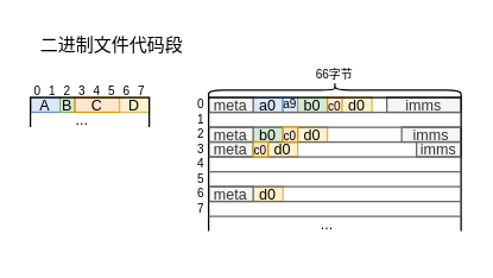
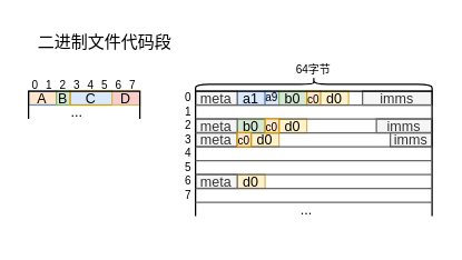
  <mxCell id="0" />
  <mxCell id="1" parent="0" />
- <mxCell id="2" value="A" style="rounded=0;whiteSpace=wrap;html=1;fontSize=10;fillColor=#dae8fc;strokeColor=#6c8ebf;" parent="1" vertex="1"><mxGeometry x="20" y="65" width="20" height="10" as="geometry" /></mxCell>
+ <mxCell id="2" value="A" style="rounded=0;whiteSpace=wrap;html=1;fontSize=10;fillColor=#ffe6cc;strokeColor=#6c8ebf;" parent="1" vertex="1"><mxGeometry x="20" y="65" width="20" height="10" as="geometry" /></mxCell>
  <mxCell id="3" value="B" style="rounded=0;whiteSpace=wrap;html=1;fontSize=10;fillColor=#d5e8d4;strokeColor=#82b366;" parent="1" vertex="1"><mxGeometry x="40" y="65" width="10" height="10" as="geometry" /></mxCell>
- <mxCell id="4" value="C" style="rounded=0;whiteSpace=wrap;html=1;fontSize=10;fillColor=#ffe6cc;strokeColor=#d79b00;" parent="1" vertex="1"><mxGeometry x="50" y="65" width="30" height="10" as="geometry" /></mxCell>
- <mxCell id="5" value="D" style="rounded=0;whiteSpace=wrap;html=1;fontSize=10;fillColor=#fff2cc;strokeColor=#d6b656;" parent="1" vertex="1"><mxGeometry x="80" y="65" width="20" height="10" as="geometry" /></mxCell>
- <mxCell id="6" value="&lt;font style=&quot;font-size: 10px;&quot;&gt;a0&lt;/font&gt;" style="rounded=0;whiteSpace=wrap;html=1;fontSize=8;fillColor=#dae8fc;strokeColor=#6c8ebf;" parent="1" vertex="1"><mxGeometry x="170" y="65" width="20" height="10" as="geometry" /></mxCell>
+ <mxCell id="4" value="C" style="rounded=0;whiteSpace=wrap;html=1;fontSize=10;fillColor=#dae8fc;strokeColor=#d79b00;" parent="1" vertex="1"><mxGeometry x="50" y="65" width="30" height="10" as="geometry" /></mxCell>
+ <mxCell id="5" value="D" style="rounded=0;whiteSpace=wrap;html=1;fontSize=10;fillColor=#f8cecc;strokeColor=#d6b656;" parent="1" vertex="1"><mxGeometry x="80" y="65" width="20" height="10" as="geometry" /></mxCell>
+ <mxCell id="6" value="&lt;font style=&quot;font-size: 10px;&quot;&gt;a1&lt;/font&gt;" style="rounded=0;whiteSpace=wrap;html=1;fontSize=8;fillColor=#dae8fc;strokeColor=#6c8ebf;" parent="1" vertex="1"><mxGeometry x="170" y="65" width="20" height="10" as="geometry" /></mxCell>
  <mxCell id="7" value="a9" style="rounded=0;whiteSpace=wrap;html=1;fontSize=8;fillColor=#dae8fc;strokeColor=#6c8ebf;" parent="1" vertex="1"><mxGeometry x="190" y="65" width="10" height="10" as="geometry" /></mxCell>
  <mxCell id="8" value="b0" style="rounded=0;whiteSpace=wrap;html=1;fontSize=10;fillColor=#d5e8d4;strokeColor=#82b366;" parent="1" vertex="1"><mxGeometry x="200" y="65" width="20" height="10" as="geometry" /></mxCell>
  <mxCell id="9" value="&lt;font style=&quot;font-size: 8px;&quot;&gt;c0&lt;/font&gt;" style="rounded=0;whiteSpace=wrap;html=1;fontSize=10;fillColor=#ffe6cc;strokeColor=#d79b00;" parent="1" vertex="1"><mxGeometry x="220" y="65" width="10" height="10" as="geometry" /></mxCell>
  <mxCell id="10" value="d0" style="rounded=0;whiteSpace=wrap;html=1;fontSize=10;fillColor=#fff2cc;strokeColor=#d6b656;" parent="1" vertex="1"><mxGeometry x="230" y="65" width="20" height="10" as="geometry" /></mxCell>
  <mxCell id="11" value="b0" style="rounded=0;whiteSpace=wrap;html=1;fontSize=10;fillColor=#d5e8d4;strokeColor=#82b366;" parent="1" vertex="1"><mxGeometry x="170" y="85" width="20" height="10" as="geometry" /></mxCell>
  <mxCell id="12" value="d0" style="rounded=0;whiteSpace=wrap;html=1;fontSize=10;fillColor=#fff2cc;strokeColor=#d6b656;" parent="1" vertex="1"><mxGeometry x="200" y="85" width="20" height="10" as="geometry" /></mxCell>
  <mxCell id="13" value="d0" style="rounded=0;whiteSpace=wrap;html=1;fontSize=10;fillColor=#fff2cc;strokeColor=#d6b656;" parent="1" vertex="1"><mxGeometry x="180" y="95" width="20" height="10" as="geometry" /></mxCell>
  <mxCell id="14" value="d0" style="rounded=0;whiteSpace=wrap;html=1;fontSize=10;fillColor=#fff2cc;strokeColor=#d6b656;" parent="1" vertex="1"><mxGeometry x="170" y="125" width="20" height="10" as="geometry" /></mxCell>
  <mxCell id="15" value="" style="endArrow=none;html=1;rounded=0;" parent="1" edge="1"><mxGeometry width="50" height="50" relative="1" as="geometry"><mxPoint x="20" y="85" as="sourcePoint" /><mxPoint x="100" y="85" as="targetPoint" /><Array as="points"><mxPoint x="20" y="65" /><mxPoint x="100" y="65" /></Array></mxGeometry></mxCell>
  <mxCell id="16" value="meta" style="rounded=0;whiteSpace=wrap;html=1;fontSize=10;fillColor=#f5f5f5;fontColor=#333333;strokeColor=#666666;" parent="1" vertex="1"><mxGeometry x="140" y="65" width="30" height="10" as="geometry" /></mxCell>
  <mxCell id="17" value="meta" style="rounded=0;whiteSpace=wrap;html=1;fontSize=10;fillColor=#f5f5f5;fontColor=#333333;strokeColor=#666666;" parent="1" vertex="1"><mxGeometry x="140" y="85" width="30" height="10" as="geometry" /></mxCell>
  <mxCell id="18" value="meta" style="rounded=0;whiteSpace=wrap;html=1;fontSize=10;fillColor=#f5f5f5;fontColor=#333333;strokeColor=#666666;" parent="1" vertex="1"><mxGeometry x="140" y="125" width="30" height="10" as="geometry" /></mxCell>
  <mxCell id="19" value="meta" style="rounded=0;whiteSpace=wrap;html=1;fontSize=10;fillColor=#f5f5f5;fontColor=#333333;strokeColor=#666666;" parent="1" vertex="1"><mxGeometry x="140" y="95" width="30" height="10" as="geometry" /></mxCell>
  <mxCell id="20" value="imms" style="rounded=0;whiteSpace=wrap;html=1;fontSize=10;fillColor=#f5f5f5;fontColor=#333333;strokeColor=#666666;" parent="1" vertex="1"><mxGeometry x="260" y="65" width="50" height="10" as="geometry" /></mxCell>
  <mxCell id="21" value="imms" style="rounded=0;whiteSpace=wrap;html=1;fontSize=10;fillColor=#f5f5f5;fontColor=#333333;strokeColor=#666666;" parent="1" vertex="1"><mxGeometry x="270" y="85" width="40" height="10" as="geometry" /></mxCell>
  <mxCell id="22" value="imms" style="rounded=0;whiteSpace=wrap;html=1;fontSize=10;fillColor=#f5f5f5;fontColor=#333333;strokeColor=#666666;" parent="1" vertex="1"><mxGeometry x="280" y="95" width="30" height="10" as="geometry" /></mxCell>
  <mxCell id="23" value="&lt;font style=&quot;font-size: 10px;&quot;&gt;...&lt;/font&gt;" style="text;html=1;strokeColor=none;fillColor=none;align=center;verticalAlign=middle;whiteSpace=wrap;rounded=0;" parent="1" vertex="1"><mxGeometry x="30" y="75" width="50" height="10" as="geometry" /></mxCell>
  <mxCell id="24" value="二进制文件代码段" style="text;html=1;strokeColor=none;fillColor=none;align=center;verticalAlign=middle;whiteSpace=wrap;rounded=0;" parent="1" vertex="1"><mxGeometry x="25" y="20" width="100" height="20" as="geometry" /></mxCell>
  <mxCell id="25" value="" style="group" parent="1" vertex="1" connectable="0"><mxGeometry x="140" y="65" width="170" height="100" as="geometry" /></mxCell>
  <mxCell id="26" value="" style="endArrow=none;html=1;rounded=0;" parent="25" edge="1"><mxGeometry width="50" height="50" relative="1" as="geometry"><mxPoint y="90" as="sourcePoint" /><mxPoint x="170" y="90" as="targetPoint" /><Array as="points"><mxPoint /><mxPoint x="170" /></Array></mxGeometry></mxCell>
  <mxCell id="27" value="" style="endArrow=none;html=1;rounded=0;fillColor=#f5f5f5;strokeColor=#666666;" parent="25" edge="1"><mxGeometry width="50" height="50" relative="1" as="geometry"><mxPoint y="10" as="sourcePoint" /><mxPoint x="170" y="10" as="targetPoint" /></mxGeometry></mxCell>
  <mxCell id="28" value="" style="endArrow=none;html=1;rounded=0;fillColor=#f5f5f5;strokeColor=#666666;" parent="25" edge="1"><mxGeometry width="50" height="50" relative="1" as="geometry"><mxPoint y="20" as="sourcePoint" /><mxPoint x="170" y="20" as="targetPoint" /></mxGeometry></mxCell>
  <mxCell id="29" value="" style="endArrow=none;html=1;rounded=0;fillColor=#f5f5f5;strokeColor=#666666;" parent="25" edge="1"><mxGeometry width="50" height="50" relative="1" as="geometry"><mxPoint y="30" as="sourcePoint" /><mxPoint x="170" y="30" as="targetPoint" /></mxGeometry></mxCell>
  <mxCell id="30" value="" style="endArrow=none;html=1;rounded=0;fillColor=#f5f5f5;strokeColor=#666666;" parent="25" edge="1"><mxGeometry width="50" height="50" relative="1" as="geometry"><mxPoint y="40" as="sourcePoint" /><mxPoint x="170" y="40" as="targetPoint" /></mxGeometry></mxCell>
  <mxCell id="31" value="" style="endArrow=none;html=1;rounded=0;fillColor=#f5f5f5;strokeColor=#666666;" parent="25" edge="1"><mxGeometry width="50" height="50" relative="1" as="geometry"><mxPoint y="50" as="sourcePoint" /><mxPoint x="170" y="50" as="targetPoint" /></mxGeometry></mxCell>
  <mxCell id="32" value="" style="endArrow=none;html=1;rounded=0;fillColor=#f5f5f5;strokeColor=#666666;" parent="25" edge="1"><mxGeometry width="50" height="50" relative="1" as="geometry"><mxPoint y="60" as="sourcePoint" /><mxPoint x="170" y="60" as="targetPoint" /></mxGeometry></mxCell>
  <mxCell id="33" value="" style="endArrow=none;html=1;rounded=0;fillColor=#f5f5f5;strokeColor=#666666;" parent="25" edge="1"><mxGeometry width="50" height="50" relative="1" as="geometry"><mxPoint y="70" as="sourcePoint" /><mxPoint x="170" y="70" as="targetPoint" /></mxGeometry></mxCell>
  <mxCell id="34" value="3" style="rounded=0;whiteSpace=wrap;html=1;fontSize=8;fillColor=none;strokeColor=none;" parent="25" vertex="1"><mxGeometry x="-10" y="30" width="10" height="10" as="geometry" /></mxCell>
  <mxCell id="35" value="4" style="rounded=0;whiteSpace=wrap;html=1;fontSize=8;fillColor=none;strokeColor=none;" parent="25" vertex="1"><mxGeometry x="-10" y="40" width="10" height="10" as="geometry" /></mxCell>
  <mxCell id="36" value="5" style="rounded=0;whiteSpace=wrap;html=1;fontSize=8;fillColor=none;strokeColor=none;" parent="25" vertex="1"><mxGeometry x="-10" y="50" width="10" height="10" as="geometry" /></mxCell>
  <mxCell id="37" value="" style="endArrow=none;html=1;rounded=0;fillColor=#f5f5f5;strokeColor=#666666;" parent="25" edge="1"><mxGeometry width="50" height="50" relative="1" as="geometry"><mxPoint y="80" as="sourcePoint" /><mxPoint x="170" y="80" as="targetPoint" /></mxGeometry></mxCell>
  <mxCell id="38" value="&lt;font style=&quot;font-size: 10px;&quot;&gt;...&lt;/font&gt;" style="text;html=1;strokeColor=none;fillColor=none;align=center;verticalAlign=middle;whiteSpace=wrap;rounded=0;" parent="25" vertex="1"><mxGeometry x="40" y="80" width="80" height="10" as="geometry" /></mxCell>
  <mxCell id="39" value="&lt;font style=&quot;font-size: 8px;&quot;&gt;c0&lt;/font&gt;" style="rounded=0;whiteSpace=wrap;html=1;fontSize=10;fillColor=#ffe6cc;strokeColor=#d79b00;" parent="1" vertex="1"><mxGeometry x="190" y="85" width="10" height="10" as="geometry" /></mxCell>
  <mxCell id="40" value="&lt;font style=&quot;font-size: 8px;&quot;&gt;c0&lt;/font&gt;" style="rounded=0;whiteSpace=wrap;html=1;fontSize=10;fillColor=#ffe6cc;strokeColor=#d79b00;" parent="1" vertex="1"><mxGeometry x="170" y="95" width="10" height="10" as="geometry" /></mxCell>
  <mxCell id="41" value="0" style="rounded=0;whiteSpace=wrap;html=1;fontSize=8;fillColor=none;strokeColor=none;" parent="1" vertex="1"><mxGeometry x="130" y="65" width="10" height="10" as="geometry" /></mxCell>
  <mxCell id="42" value="1" style="rounded=0;whiteSpace=wrap;html=1;fontSize=8;fillColor=none;strokeColor=none;" parent="1" vertex="1"><mxGeometry x="130" y="75" width="10" height="10" as="geometry" /></mxCell>
  <mxCell id="43" value="2" style="rounded=0;whiteSpace=wrap;html=1;fontSize=8;fillColor=none;strokeColor=none;" parent="1" vertex="1"><mxGeometry x="130" y="85" width="10" height="10" as="geometry" /></mxCell>
  <mxCell id="44" value="6" style="rounded=0;whiteSpace=wrap;html=1;fontSize=8;fillColor=none;strokeColor=none;" parent="1" vertex="1"><mxGeometry x="130" y="125" width="10" height="10" as="geometry" /></mxCell>
  <mxCell id="45" value="7" style="rounded=0;whiteSpace=wrap;html=1;fontSize=8;fillColor=none;strokeColor=none;" parent="1" vertex="1"><mxGeometry x="130" y="135" width="10" height="10" as="geometry" /></mxCell>
  <mxCell id="46" value="" style="group" parent="1" vertex="1" connectable="0"><mxGeometry x="20" y="55" width="80" height="10" as="geometry" /></mxCell>
  <mxCell id="47" value="&lt;span style=&quot;font-size: 8px;&quot;&gt;0&lt;/span&gt;" style="text;html=1;strokeColor=none;fillColor=none;align=center;verticalAlign=middle;whiteSpace=wrap;rounded=0;spacingLeft=0;spacing=2;spacingRight=0;spacingBottom=1;" parent="46" vertex="1"><mxGeometry width="10" height="10" as="geometry" /></mxCell>
  <mxCell id="48" value="&lt;span style=&quot;font-size: 8px;&quot;&gt;1&lt;/span&gt;" style="text;html=1;strokeColor=none;fillColor=none;align=center;verticalAlign=middle;whiteSpace=wrap;rounded=0;spacingLeft=0;spacing=2;spacingRight=0;spacingBottom=1;" parent="46" vertex="1"><mxGeometry x="10" width="10" height="10" as="geometry" /></mxCell>
  <mxCell id="49" value="&lt;span style=&quot;font-size: 8px;&quot;&gt;2&lt;/span&gt;" style="text;html=1;strokeColor=none;fillColor=none;align=center;verticalAlign=middle;whiteSpace=wrap;rounded=0;spacingLeft=0;spacing=2;spacingRight=0;spacingBottom=1;" parent="46" vertex="1"><mxGeometry x="20" width="10" height="10" as="geometry" /></mxCell>
  <mxCell id="50" value="&lt;span style=&quot;font-size: 8px;&quot;&gt;3&lt;/span&gt;" style="text;html=1;strokeColor=none;fillColor=none;align=center;verticalAlign=middle;whiteSpace=wrap;rounded=0;spacingLeft=0;spacing=2;spacingRight=0;spacingBottom=1;" parent="46" vertex="1"><mxGeometry x="30" width="10" height="10" as="geometry" /></mxCell>
  <mxCell id="51" value="&lt;span style=&quot;font-size: 8px;&quot;&gt;4&lt;/span&gt;" style="text;html=1;strokeColor=none;fillColor=none;align=center;verticalAlign=middle;whiteSpace=wrap;rounded=0;spacingLeft=0;spacing=2;spacingRight=0;spacingBottom=1;" parent="46" vertex="1"><mxGeometry x="40" width="10" height="10" as="geometry" /></mxCell>
  <mxCell id="52" value="&lt;span style=&quot;font-size: 8px;&quot;&gt;5&lt;/span&gt;" style="text;html=1;strokeColor=none;fillColor=none;align=center;verticalAlign=middle;whiteSpace=wrap;rounded=0;spacingLeft=0;spacing=2;spacingRight=0;spacingBottom=1;" parent="46" vertex="1"><mxGeometry x="50" width="10" height="10" as="geometry" /></mxCell>
  <mxCell id="53" value="&lt;span style=&quot;font-size: 8px;&quot;&gt;6&lt;/span&gt;" style="text;html=1;strokeColor=none;fillColor=none;align=center;verticalAlign=middle;whiteSpace=wrap;rounded=0;spacingLeft=0;spacing=2;spacingRight=0;spacingBottom=1;" parent="46" vertex="1"><mxGeometry x="60" width="10" height="10" as="geometry" /></mxCell>
  <mxCell id="54" value="&lt;span style=&quot;font-size: 8px;&quot;&gt;7&lt;/span&gt;" style="text;html=1;strokeColor=none;fillColor=none;align=center;verticalAlign=middle;whiteSpace=wrap;rounded=0;spacingLeft=0;spacing=2;spacingRight=0;spacingBottom=1;" parent="46" vertex="1"><mxGeometry x="70" width="10" height="10" as="geometry" /></mxCell>
  <mxCell id="55" value="" style="shape=curlyBracket;whiteSpace=wrap;html=1;rounded=1;labelPosition=left;verticalLabelPosition=middle;align=right;verticalAlign=middle;direction=south;" vertex="1" parent="1"><mxGeometry x="140" y="55" width="170" height="10" as="geometry" /></mxCell>
- <mxCell id="56" value="66字节" style="text;html=1;strokeColor=none;fillColor=none;align=center;verticalAlign=middle;whiteSpace=wrap;rounded=0;fontSize=8;" vertex="1" parent="1"><mxGeometry x="210" y="45" width="30" height="10" as="geometry" /></mxCell>
+ <mxCell id="56" value="64字节" style="text;html=1;strokeColor=none;fillColor=none;align=center;verticalAlign=middle;whiteSpace=wrap;rounded=0;fontSize=8;" vertex="1" parent="1"><mxGeometry x="210" y="45" width="30" height="10" as="geometry" /></mxCell>
